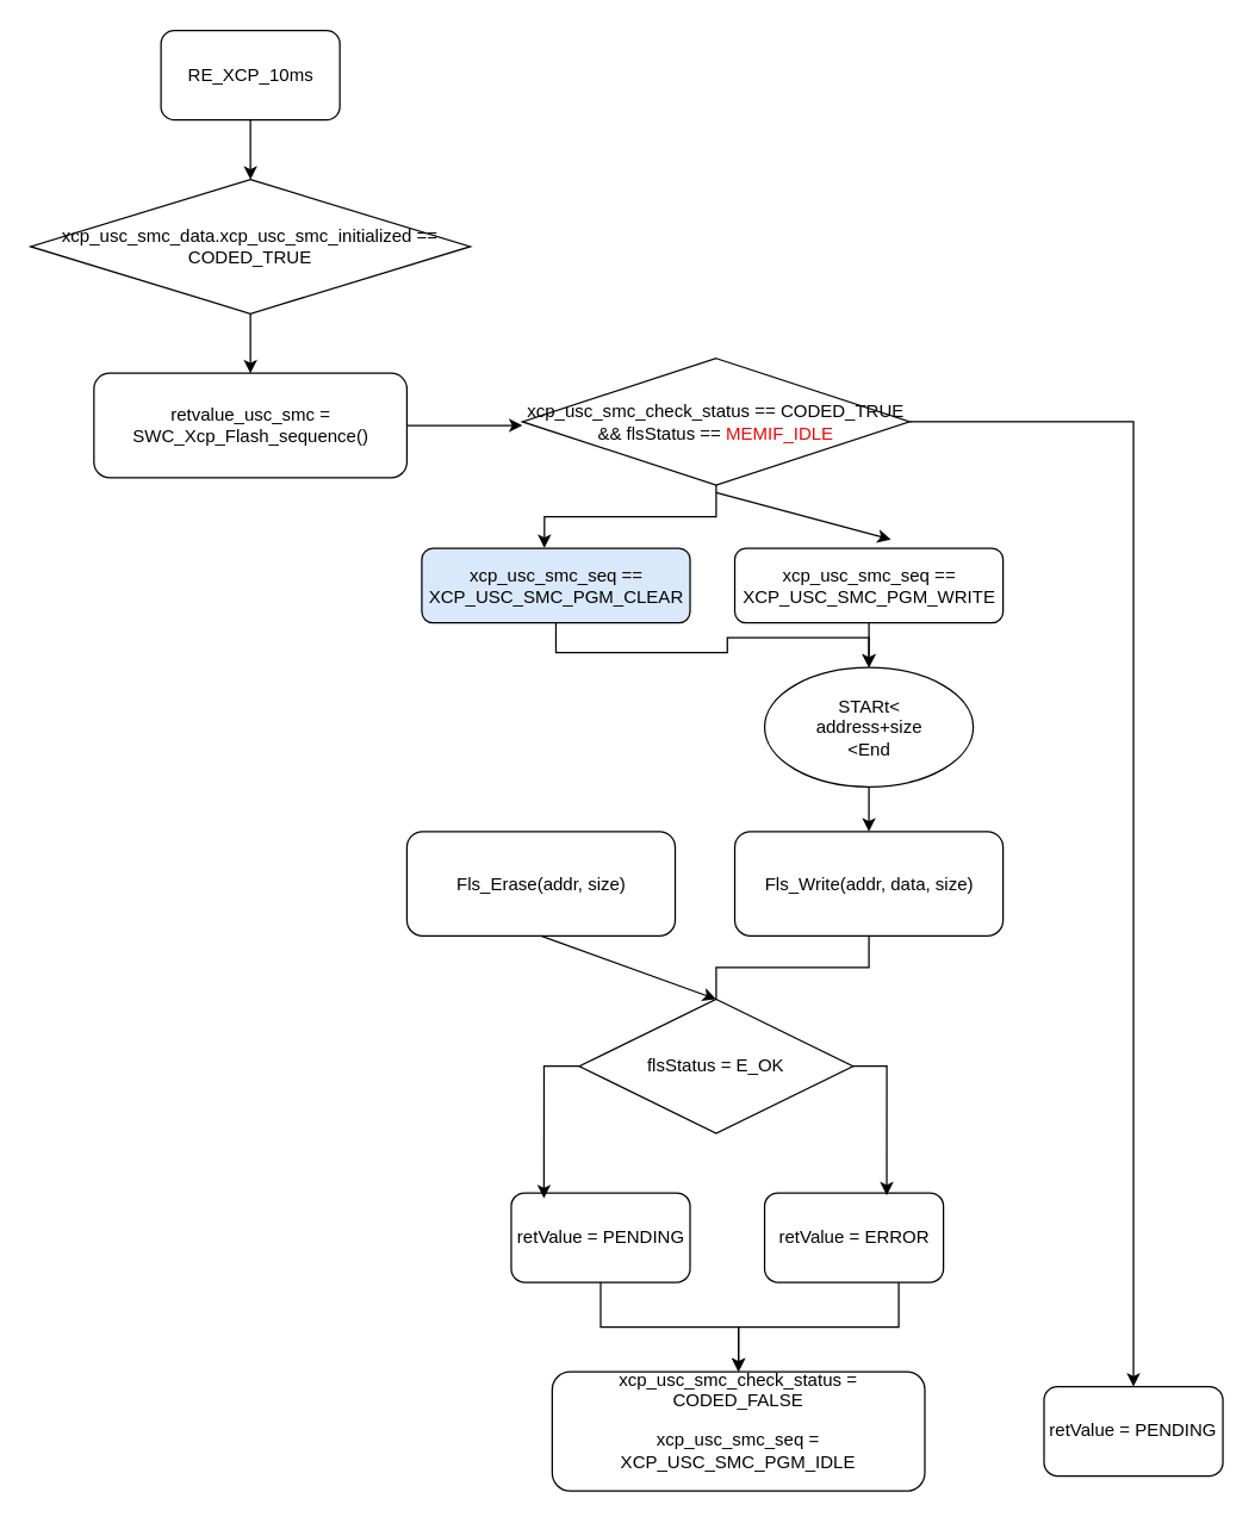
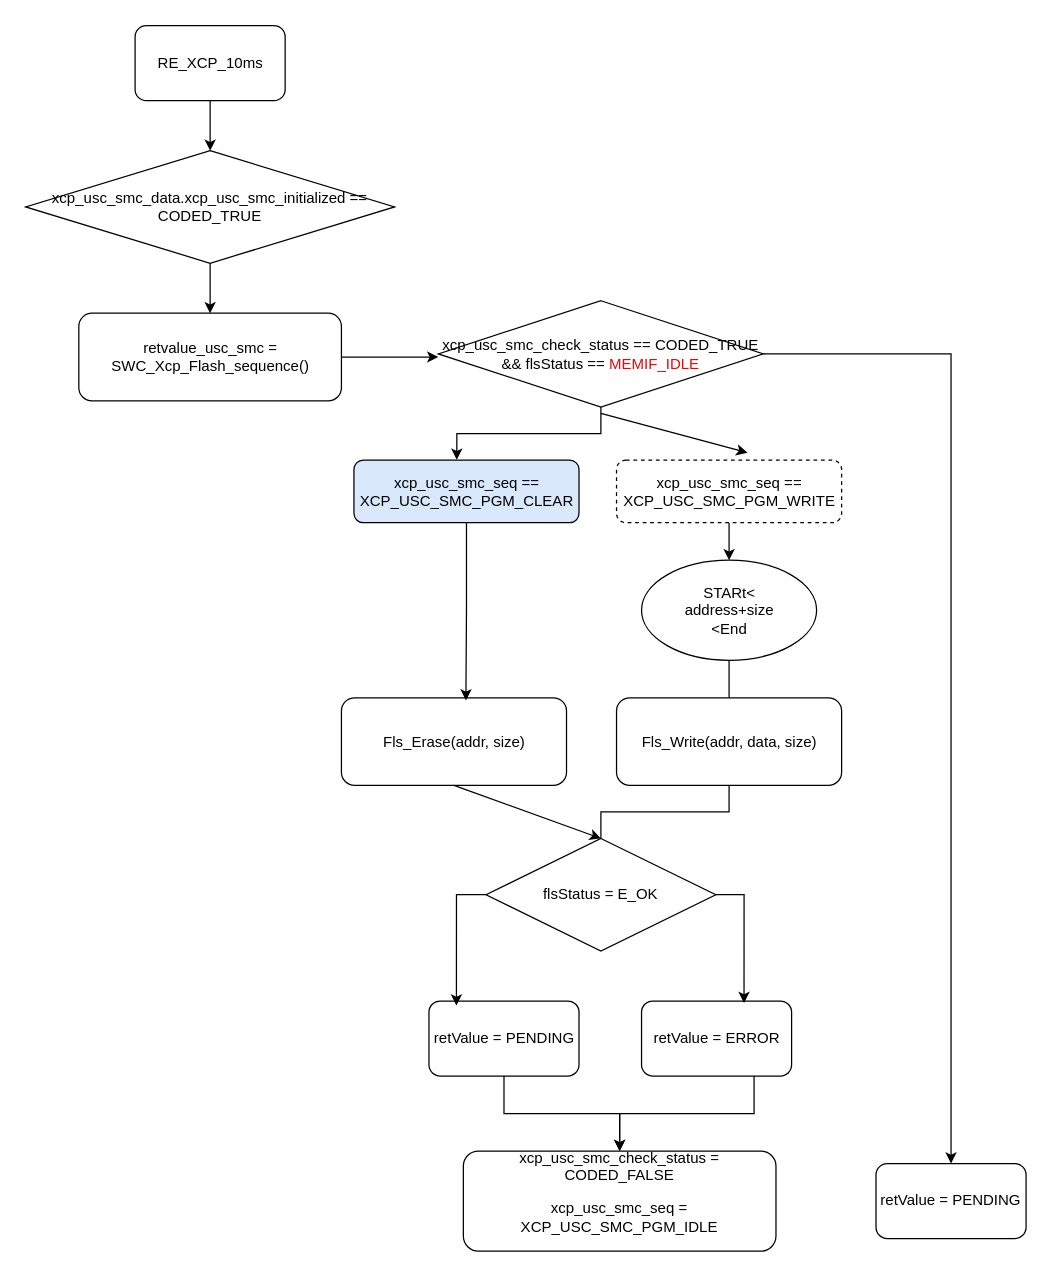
  <mxCell id="0" />
  <mxCell id="1" parent="0" />
  <mxCell id="2" value="RE_XCP_10ms" style="rounded=1;whiteSpace=wrap;html=1;" parent="1" vertex="1"><mxGeometry x="107.5" y="20" width="120" height="60" as="geometry" /></mxCell>
  <mxCell id="3" value="xcp_usc_smc_data.xcp_usc_smc_initialized == CODED_TRUE" style="rhombus;whiteSpace=wrap;html=1;" parent="1" vertex="1"><mxGeometry x="20" y="120" width="295" height="90" as="geometry" /></mxCell>
  <mxCell id="4" value="retvalue_usc_smc = SWC_Xcp_Flash_sequence()" style="rounded=1;whiteSpace=wrap;html=1;" parent="1" vertex="1"><mxGeometry x="62.5" y="250" width="210" height="70" as="geometry" /></mxCell>
  <mxCell id="5" style="edgeStyle=orthogonalEdgeStyle;rounded=0;orthogonalLoop=1;jettySize=auto;html=1;exitX=1;exitY=0.5;exitDx=0;exitDy=0;entryX=0.5;entryY=0;entryDx=0;entryDy=0;" edge="1" parent="1" source="6" target="21"><mxGeometry relative="1" as="geometry" /></mxCell>
  <mxCell id="6" value="xcp_usc_smc_check_status == CODED_TRUE&lt;div&gt;&amp;amp;&amp;amp;&amp;nbsp;&lt;span style=&quot;background-color: transparent; color: light-dark(rgb(0, 0, 0), rgb(255, 255, 255));&quot;&gt;flsStatus == &lt;/span&gt;&lt;span style=&quot;background-color: transparent;&quot;&gt;&lt;font style=&quot;color: light-dark(rgb(233, 7, 7), rgb(255, 255, 255));&quot;&gt;MEMIF_IDLE&lt;/font&gt;&lt;/span&gt;&lt;/div&gt;" style="rhombus;whiteSpace=wrap;html=1;" parent="1" vertex="1"><mxGeometry x="350" y="240" width="260" height="85" as="geometry" /></mxCell>
  <mxCell id="7" value="xcp_usc_smc_seq ==&lt;div&gt;XCP_USC_SMC_PGM_CLEAR&lt;/div&gt;" style="rounded=1;whiteSpace=wrap;html=1;fillColor=#dae8fc;" parent="1" vertex="1"><mxGeometry x="282.5" y="367.5" width="180" height="50" as="geometry" /></mxCell>
  <mxCell id="8" style="edgeStyle=orthogonalEdgeStyle;rounded=0;orthogonalLoop=1;jettySize=auto;html=1;exitX=0.5;exitY=1;exitDx=0;exitDy=0;entryX=0.5;entryY=0;entryDx=0;entryDy=0;" edge="1" parent="1" source="9" target="14"><mxGeometry relative="1" as="geometry" /></mxCell>
- <mxCell id="9" value="xcp_usc_smc_seq ==&lt;div&gt;XCP_USC_SMC_PGM_WRITE&lt;/div&gt;" style="rounded=1;whiteSpace=wrap;html=1;" parent="1" vertex="1"><mxGeometry x="492.5" y="367.5" width="180" height="50" as="geometry" /></mxCell>
+ <mxCell id="9" value="xcp_usc_smc_seq ==&lt;div&gt;XCP_USC_SMC_PGM_WRITE&lt;/div&gt;" style="rounded=1;whiteSpace=wrap;html=1;dashed=1;" parent="1" vertex="1"><mxGeometry x="492.5" y="367.5" width="180" height="50" as="geometry" /></mxCell>
  <mxCell id="10" value="Fls_Erase(addr, size)" style="rounded=1;whiteSpace=wrap;html=1;" parent="1" vertex="1"><mxGeometry x="272.5" y="557.5" width="180" height="70" as="geometry" /></mxCell>
  <mxCell id="11" style="edgeStyle=orthogonalEdgeStyle;rounded=0;orthogonalLoop=1;jettySize=auto;html=1;exitX=0.5;exitY=1;exitDx=0;exitDy=0;entryX=0.5;entryY=0;entryDx=0;entryDy=0;endArrow=none;" edge="1" parent="1" source="12" target="15"><mxGeometry relative="1" as="geometry" /></mxCell>
  <mxCell id="12" value="Fls_Write(addr, data, size)" style="rounded=1;whiteSpace=wrap;html=1;" parent="1" vertex="1"><mxGeometry x="492.5" y="557.5" width="180" height="70" as="geometry" /></mxCell>
- <mxCell id="13" style="edgeStyle=orthogonalEdgeStyle;rounded=0;orthogonalLoop=1;jettySize=auto;html=1;exitX=0.5;exitY=1;exitDx=0;exitDy=0;entryX=0.5;entryY=0;entryDx=0;entryDy=0;" edge="1" parent="1" source="14" target="12"><mxGeometry relative="1" as="geometry" /></mxCell>
+ <mxCell id="13" style="edgeStyle=orthogonalEdgeStyle;rounded=0;orthogonalLoop=1;jettySize=auto;html=1;exitX=0.5;exitY=1;exitDx=0;exitDy=0;entryX=0.5;entryY=0;entryDx=0;entryDy=0;endArrow=none;" edge="1" parent="1" source="14" target="12"><mxGeometry relative="1" as="geometry" /></mxCell>
  <mxCell id="14" value="&lt;div&gt;STARt&amp;lt;&lt;/div&gt;address+size&lt;div&gt;&amp;lt;End&lt;/div&gt;" style="ellipse;whiteSpace=wrap;html=1;" parent="1" vertex="1"><mxGeometry x="512.5" y="447.5" width="140" height="80" as="geometry" /></mxCell>
  <mxCell id="15" value="flsStatus = E_OK" style="rhombus;whiteSpace=wrap;html=1;" parent="1" vertex="1"><mxGeometry x="388.13" y="670" width="183.75" height="90" as="geometry" /></mxCell>
  <mxCell id="16" style="edgeStyle=orthogonalEdgeStyle;rounded=0;orthogonalLoop=1;jettySize=auto;html=1;exitX=0.5;exitY=1;exitDx=0;exitDy=0;entryX=0.5;entryY=0;entryDx=0;entryDy=0;" edge="1" parent="1" source="17" target="20"><mxGeometry relative="1" as="geometry" /></mxCell>
  <mxCell id="17" value="retValue = PENDING" style="rounded=1;whiteSpace=wrap;html=1;" parent="1" vertex="1"><mxGeometry x="342.5" y="800" width="120" height="60" as="geometry" /></mxCell>
  <mxCell id="18" style="edgeStyle=orthogonalEdgeStyle;rounded=0;orthogonalLoop=1;jettySize=auto;html=1;exitX=0.75;exitY=1;exitDx=0;exitDy=0;" edge="1" parent="1" source="19" target="20"><mxGeometry relative="1" as="geometry" /></mxCell>
  <mxCell id="19" value="retValue = ERROR" style="rounded=1;whiteSpace=wrap;html=1;" parent="1" vertex="1"><mxGeometry x="512.5" y="800" width="120" height="60" as="geometry" /></mxCell>
  <mxCell id="20" value="&lt;p&gt;xcp_usc_smc_check_status = CODED_FALSE&lt;/p&gt;&lt;p&gt;xcp_usc_smc_seq = XCP_USC_SMC_PGM_IDLE&lt;/p&gt;&lt;div&gt;&lt;br&gt;&lt;/div&gt;" style="rounded=1;whiteSpace=wrap;html=1;" parent="1" vertex="1"><mxGeometry x="370" y="920" width="250" height="80" as="geometry" /></mxCell>
  <mxCell id="21" value="retValue = PENDING" style="rounded=1;whiteSpace=wrap;html=1;" parent="1" vertex="1"><mxGeometry x="700" y="930" width="120" height="60" as="geometry" /></mxCell>
  <mxCell id="22" value="" style="endArrow=classic;html=1;rounded=0;exitX=0.5;exitY=1;exitDx=0;exitDy=0;entryX=0.5;entryY=0;entryDx=0;entryDy=0;" edge="1" parent="1" source="2" target="3"><mxGeometry width="50" height="50" relative="1" as="geometry"><mxPoint x="390" y="310" as="sourcePoint" /><mxPoint x="440" y="260" as="targetPoint" /></mxGeometry></mxCell>
  <mxCell id="23" value="" style="endArrow=classic;html=1;rounded=0;exitX=0.5;exitY=1;exitDx=0;exitDy=0;entryX=0.5;entryY=0;entryDx=0;entryDy=0;" edge="1" parent="1" source="3" target="4"><mxGeometry width="50" height="50" relative="1" as="geometry"><mxPoint x="390" y="310" as="sourcePoint" /><mxPoint x="440" y="260" as="targetPoint" /></mxGeometry></mxCell>
  <mxCell id="24" value="" style="endArrow=classic;html=1;rounded=0;exitX=1;exitY=0.5;exitDx=0;exitDy=0;" edge="1" parent="1" source="4"><mxGeometry width="50" height="50" relative="1" as="geometry"><mxPoint x="390" y="310" as="sourcePoint" /><mxPoint x="350" y="285" as="targetPoint" /></mxGeometry></mxCell>
  <mxCell id="25" style="edgeStyle=orthogonalEdgeStyle;rounded=0;orthogonalLoop=1;jettySize=auto;html=1;exitX=0.5;exitY=1;exitDx=0;exitDy=0;entryX=0.457;entryY=-0.006;entryDx=0;entryDy=0;entryPerimeter=0;" edge="1" parent="1" source="6" target="7"><mxGeometry relative="1" as="geometry" /></mxCell>
  <mxCell id="26" value="" style="endArrow=classic;html=1;rounded=0;entryX=0.582;entryY=-0.118;entryDx=0;entryDy=0;entryPerimeter=0;" edge="1" parent="1" target="9"><mxGeometry width="50" height="50" relative="1" as="geometry"><mxPoint x="480" y="330" as="sourcePoint" /><mxPoint x="597.5" y="317.5" as="targetPoint" /></mxGeometry></mxCell>
- <mxCell id="27" style="edgeStyle=orthogonalEdgeStyle;rounded=0;orthogonalLoop=1;jettySize=auto;html=1;exitX=0.5;exitY=1;exitDx=0;exitDy=0;" edge="1" parent="1" source="7" target="14"><mxGeometry relative="1" as="geometry"><mxPoint x="373" y="550" as="targetPoint" /></mxGeometry></mxCell>
+ <mxCell id="27" style="edgeStyle=orthogonalEdgeStyle;rounded=0;orthogonalLoop=1;jettySize=auto;html=1;exitX=0.5;exitY=1;exitDx=0;exitDy=0;entryX=0.553;entryY=0.03;entryDx=0;entryDy=0;entryPerimeter=0;" edge="1" parent="1" source="7" target="10"><mxGeometry relative="1" as="geometry"><mxPoint x="373" y="550" as="targetPoint" /></mxGeometry></mxCell>
  <mxCell id="28" value="" style="endArrow=classic;html=1;rounded=0;exitX=0.5;exitY=1;exitDx=0;exitDy=0;entryX=0.5;entryY=0;entryDx=0;entryDy=0;" edge="1" parent="1" source="10" target="15"><mxGeometry width="50" height="50" relative="1" as="geometry"><mxPoint x="390" y="600" as="sourcePoint" /><mxPoint x="440" y="550" as="targetPoint" /></mxGeometry></mxCell>
  <mxCell id="29" style="edgeStyle=orthogonalEdgeStyle;rounded=0;orthogonalLoop=1;jettySize=auto;html=1;exitX=0;exitY=0.5;exitDx=0;exitDy=0;entryX=0.183;entryY=0.06;entryDx=0;entryDy=0;entryPerimeter=0;" edge="1" parent="1" source="15" target="17"><mxGeometry relative="1" as="geometry" /></mxCell>
  <mxCell id="30" style="edgeStyle=orthogonalEdgeStyle;rounded=0;orthogonalLoop=1;jettySize=auto;html=1;exitX=1;exitY=0.5;exitDx=0;exitDy=0;entryX=0.683;entryY=0.027;entryDx=0;entryDy=0;entryPerimeter=0;" edge="1" parent="1" source="15" target="19"><mxGeometry relative="1" as="geometry" /></mxCell>
